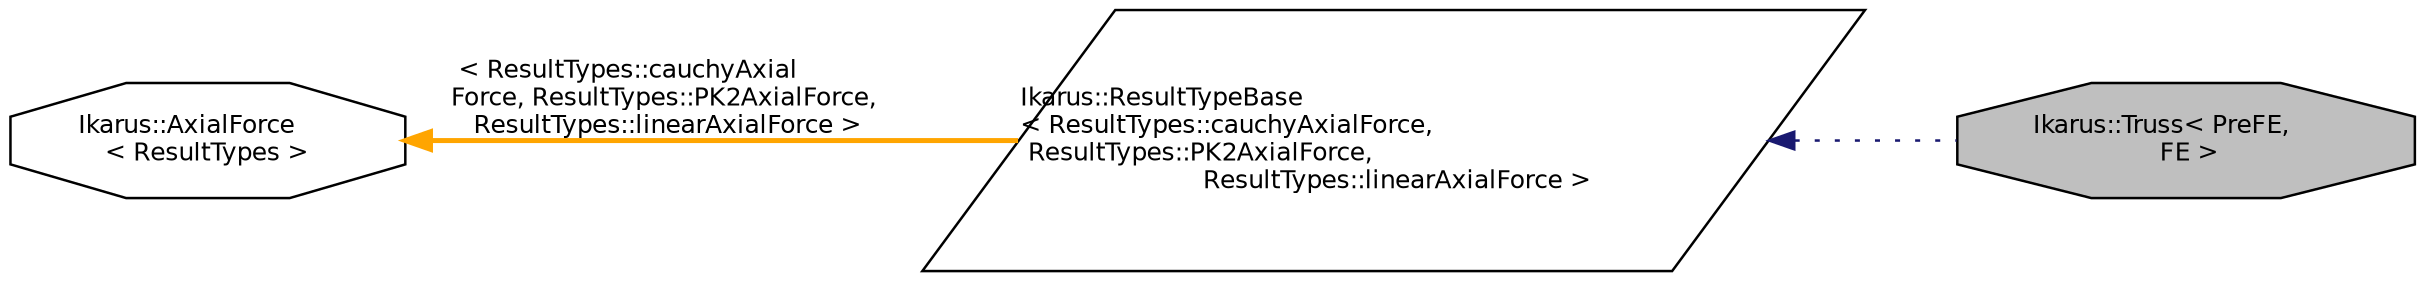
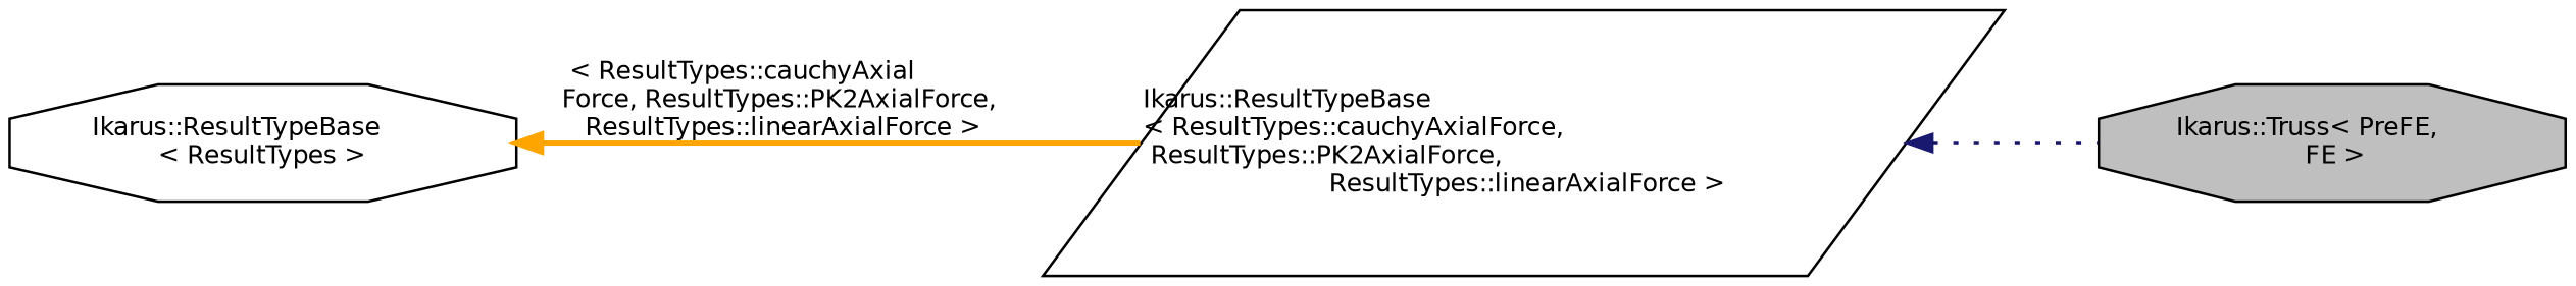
  digraph {
    rankdir=LR
    node [color=black fillcolor=white fontname=Helvetica fontsize=10 shape=octagon style=filled]
    edge [dir=back fontname=Helvetica fontsize=10 labelfontname=Helvetica labelfontsize=10]
    n1 [fillcolor=grey75 fontcolor=black height=0.2 label="Ikarus::Truss\< PreFE,\l FE \>" width=0.4]
    n2 [height=0.2 label="Ikarus::ResultTypeBase\l\< ResultTypes::cauchyAxialForce,\l ResultTypes::PK2AxialForce,\l ResultTypes::linearAxialForce \>" shape=parallelogram width=0.4]
-   n3 [height=0.2 label="Ikarus::AxialForce\l\< ResultTypes \>" width=0.4]
+   n3 [height=0.2 label="Ikarus::ResultTypeBase\l\< ResultTypes \>" width=0.4]
    n2 -> n1 [color=midnightblue style=dotted]
    n3 -> n2 [color=orange label=" \< ResultTypes::cauchyAxial\lForce, ResultTypes::PK2AxialForce,\l ResultTypes::linearAxialForce \>" style=bold]
  }
